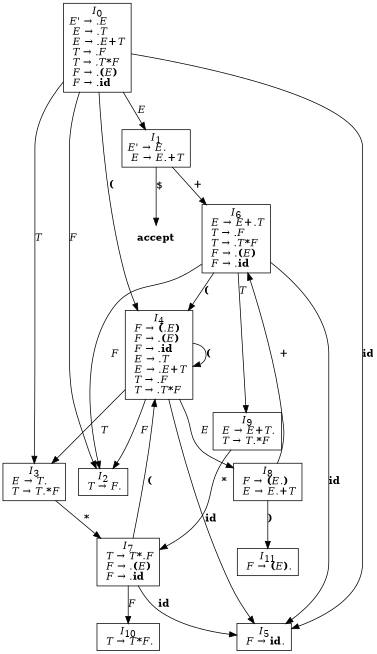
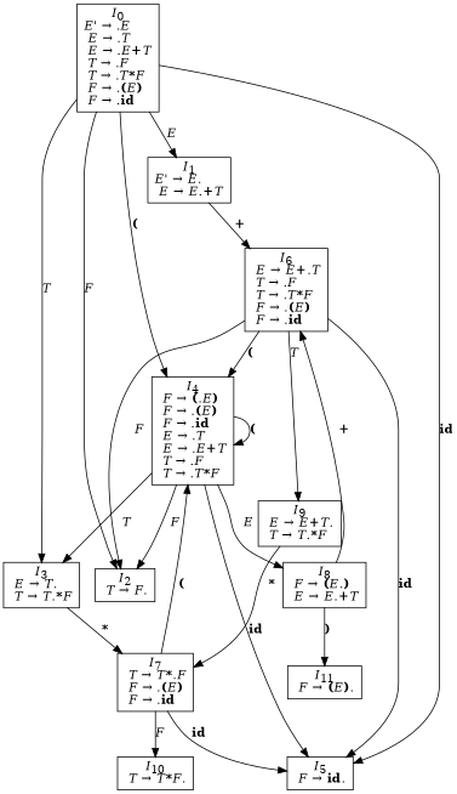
  digraph {
    node [shape=record]
    n1 [label=<<I>I</I><SUB>0</SUB><BR/><I>E'</I> &#8594; .<I>E</I><BR ALIGN="LEFT"/><I> E</I> &#8594; .<I>T</I><BR ALIGN="LEFT"/><I> E</I> &#8594; .<I>E</I><B>+</B><I>T</I><BR ALIGN="LEFT"/><I> T</I> &#8594; .<I>F</I><BR ALIGN="LEFT"/><I> T</I> &#8594; .<I>T</I><B>*</B><I>F</I><BR ALIGN="LEFT"/><I> F</I> &#8594; .<B>(</B><I>E</I><B>)</B><BR ALIGN="LEFT"/><I> F</I> &#8594; .<B>id</B><BR ALIGN="LEFT"/>>]
    n2 [label=<<I>I</I><SUB>1</SUB><BR/><I>E'</I> &#8594; <I>E</I>.<BR ALIGN="LEFT"/><I> E</I> &#8594; <I>E</I>.<B>+</B><I>T</I><BR ALIGN="LEFT"/>>]
    n3 [label=<<I>I</I><SUB>2</SUB><BR/><I> T</I> &#8594; <I>F</I>.<BR ALIGN="LEFT"/>>]
    n4 [label=<<I>I</I><SUB>3</SUB><BR/><I> E</I> &#8594; <I>T</I>.<BR ALIGN="LEFT"/><I> T</I> &#8594; <I>T</I>.<B>*</B><I>F</I><BR ALIGN="LEFT"/>>]
    n5 [label=<<I>I</I><SUB>4</SUB><BR/><I> F</I> &#8594; <B>(</B>.<I>E</I><B>)</B><BR ALIGN="LEFT"/><I> F</I> &#8594; .<B>(</B><I>E</I><B>)</B><BR ALIGN="LEFT"/><I> F</I> &#8594; .<B>id</B><BR ALIGN="LEFT"/><I> E</I> &#8594; .<I>T</I><BR ALIGN="LEFT"/><I> E</I> &#8594; .<I>E</I><B>+</B><I>T</I><BR ALIGN="LEFT"/><I> T</I> &#8594; .<I>F</I><BR ALIGN="LEFT"/><I> T</I> &#8594; .<I>T</I><B>*</B><I>F</I><BR ALIGN="LEFT"/>>]
    n6 [label=<<I>I</I><SUB>5</SUB><BR/><I> F</I> &#8594; <B>id</B>.<BR ALIGN="LEFT"/>>]
    n7 [label=<<I>I</I><SUB>6</SUB><BR/><I> E</I> &#8594; <I>E</I><B>+</B>.<I>T</I><BR ALIGN="LEFT"/><I> T</I> &#8594; .<I>F</I><BR ALIGN="LEFT"/><I> T</I> &#8594; .<I>T</I><B>*</B><I>F</I><BR ALIGN="LEFT"/><I> F</I> &#8594; .<B>(</B><I>E</I><B>)</B><BR ALIGN="LEFT"/><I> F</I> &#8594; .<B>id</B><BR ALIGN="LEFT"/>>]
-   n8 [label=<<B>accept</B>> shape=none]
    n9 [label=<<I>I</I><SUB>7</SUB><BR/><I> T</I> &#8594; <I>T</I><B>*</B>.<I>F</I><BR ALIGN="LEFT"/><I> F</I> &#8594; .<B>(</B><I>E</I><B>)</B><BR ALIGN="LEFT"/><I> F</I> &#8594; .<B>id</B><BR ALIGN="LEFT"/>>]
    n10 [label=<<I>I</I><SUB>8</SUB><BR/><I> F</I> &#8594; <B>(</B><I>E</I>.<B>)</B><BR ALIGN="LEFT"/><I> E</I> &#8594; <I>E</I>.<B>+</B><I>T</I><BR ALIGN="LEFT"/>>]
    n11 [label=<<I>I</I><SUB>9</SUB><BR/><I> E</I> &#8594; <I>E</I><B>+</B><I>T</I>.<BR ALIGN="LEFT"/><I> T</I> &#8594; <I>T</I>.<B>*</B><I>F</I><BR ALIGN="LEFT"/>>]
    n12 [label=<<I>I</I><SUB>10</SUB><BR/><I> T</I> &#8594; <I>T</I><B>*</B><I>F</I>.<BR ALIGN="LEFT"/>>]
    n13 [label=<<I>I</I><SUB>11</SUB><BR/><I> F</I> &#8594; <B>(</B><I>E</I><B>)</B>.<BR ALIGN="LEFT"/>>]
    n1 -> n2 [label=<<I>E</I>>]
    n1 -> n3 [label=<<I>F</I>>]
    n1 -> n4 [label=<<I>T</I>>]
    n1 -> n5 [label=<<B>(</B>>]
    n1 -> n6 [label=<<B>id</B>>]
    n2 -> n7 [label=<<B>+</B>>]
-   n2 -> n8 [label="$"]
    n4 -> n9 [label=<<B>*</B>>]
    n5 -> n3 [label=<<I>F</I>>]
    n5 -> n4 [label=<<I>T</I>>]
    n5 -> n5 [label=<<B>(</B>>]
    n5 -> n6 [label=<<B>id</B>>]
    n5 -> n10 [label=<<I>E</I>>]
    n7 -> n3 [label=<<I>F</I>>]
    n7 -> n5 [label=<<B>(</B>>]
    n7 -> n6 [label=<<B>id</B>>]
    n7 -> n11 [label=<<I>T</I>>]
    n9 -> n5 [label=<<B>(</B>>]
    n9 -> n6 [label=<<B>id</B>>]
    n9 -> n12 [label=<<I>F</I>>]
    n10 -> n7 [label=<<B>+</B>>]
    n10 -> n13 [label=<<B>)</B>>]
    n11 -> n9 [label=<<B>*</B>>]
  }
